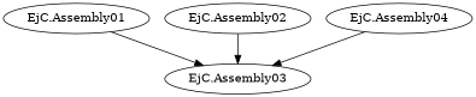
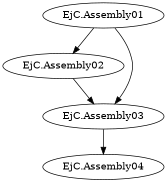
  digraph {
    "EjC.Assembly01"
    "EjC.Assembly02"
    "EjC.Assembly03"
    "EjC.Assembly04"
+   "EjC.Assembly01" -> "EjC.Assembly02"
    "EjC.Assembly01" -> "EjC.Assembly03"
    "EjC.Assembly02" -> "EjC.Assembly03"
-   "EjC.Assembly04" -> "EjC.Assembly03"
+   "EjC.Assembly03" -> "EjC.Assembly04"
  }
